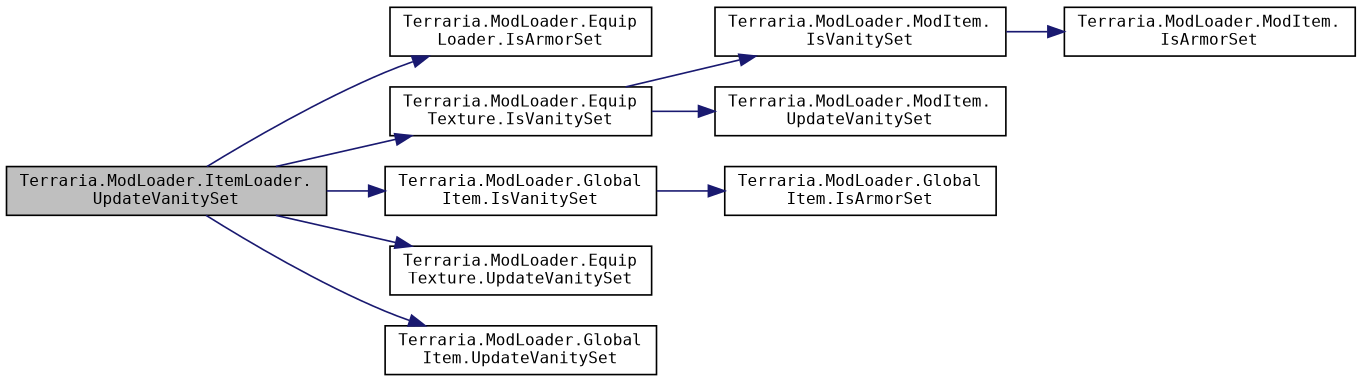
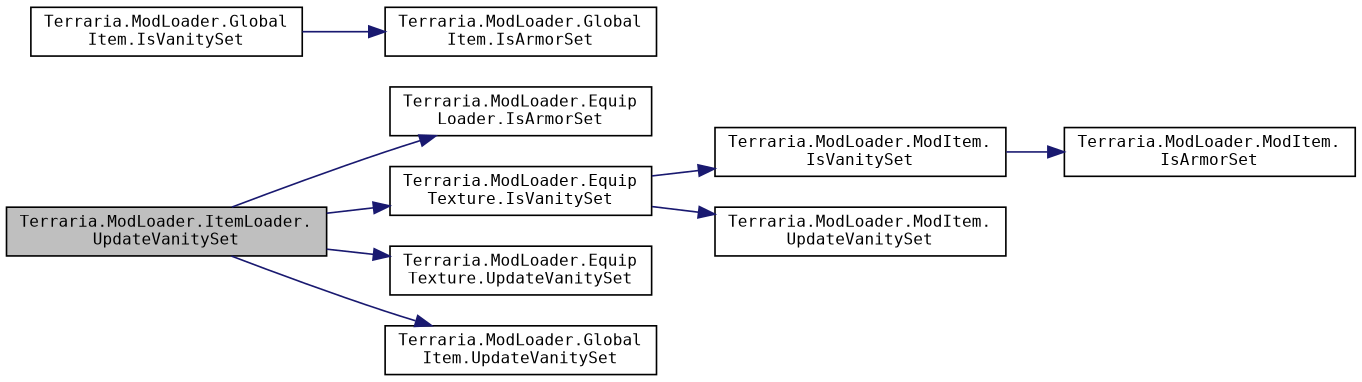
  digraph {
    fontname="DejaVu Sans Mono"
    rankdir=LR
    node [color=black fillcolor=white fontname="DejaVu Sans Mono" fontsize=10 shape=record style=filled]
    edge [color=midnightblue fontname="DejaVu Sans Mono" fontsize=10 labelfontname=Helvetica labelfontsize=10 style=solid]
    n1 [fillcolor=grey75 fontcolor=black height=0.2 label="Terraria.ModLoader.ItemLoader.\lUpdateVanitySet" width=0.4]
    n2 [height=0.2 label="Terraria.ModLoader.Equip\lLoader.IsArmorSet" width=0.4]
    n3 [height=0.2 label="Terraria.ModLoader.Equip\lTexture.IsVanitySet" width=0.4]
    n4 [height=0.2 label="Terraria.ModLoader.Global\lItem.IsVanitySet" width=0.4]
    n5 [height=0.2 label="Terraria.ModLoader.Equip\lTexture.UpdateVanitySet" width=0.4]
    n6 [height=0.2 label="Terraria.ModLoader.Global\lItem.UpdateVanitySet" width=0.4]
    n7 [height=0.2 label="Terraria.ModLoader.ModItem.\lIsVanitySet" width=0.4]
    n8 [height=0.2 label="Terraria.ModLoader.ModItem.\lUpdateVanitySet" width=0.4]
    n9 [height=0.2 label="Terraria.ModLoader.Global\lItem.IsArmorSet" width=0.4]
    n10 [height=0.2 label="Terraria.ModLoader.ModItem.\lIsArmorSet" width=0.4]
    n1 -> n2
    n1 -> n3
-   n1 -> n4
    n1 -> n5
    n1 -> n6
    n3 -> n7
    n3 -> n8
    n4 -> n9
    n7 -> n10
  }
